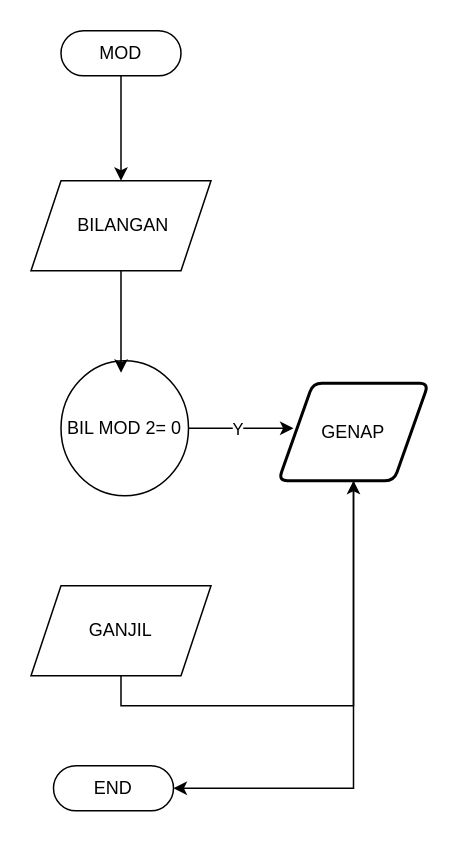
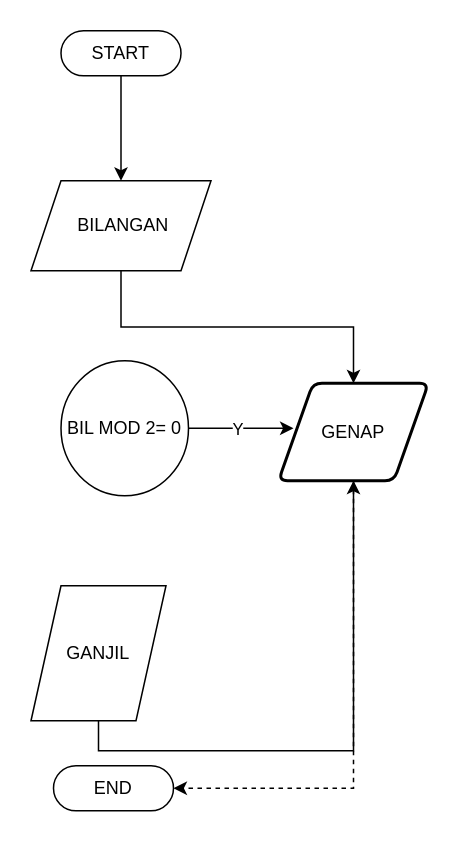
  <mxCell id="0" />
  <mxCell id="1" parent="0" />
  <mxCell id="2" style="edgeStyle=orthogonalEdgeStyle;rounded=0;orthogonalLoop=1;jettySize=auto;html=1;exitX=0.5;exitY=1;exitDx=0;exitDy=0;" edge="1" parent="1"><mxGeometry relative="1" as="geometry"><mxPoint x="80" y="120" as="targetPoint" /><mxPoint x="80" y="40" as="sourcePoint" /></mxGeometry></mxCell>
  <mxCell id="3" style="edgeStyle=orthogonalEdgeStyle;rounded=0;orthogonalLoop=1;jettySize=auto;html=1;" edge="1" parent="1" source="5"><mxGeometry relative="1" as="geometry"><mxPoint x="195" y="285" as="targetPoint" /></mxGeometry></mxCell>
  <mxCell id="4" value="Y" style="edgeLabel;html=1;align=center;verticalAlign=middle;resizable=0;points=[];" vertex="1" connectable="0" parent="3"><mxGeometry x="-0.092" relative="1" as="geometry"><mxPoint as="offset" /></mxGeometry></mxCell>
  <mxCell id="5" value="BIL MOD 2= 0" style="ellipse;whiteSpace=wrap;html=1;" vertex="1" parent="1"><mxGeometry x="40" y="240" width="85" height="90" as="geometry" /></mxCell>
  <mxCell id="6" value="&amp;nbsp;BILANGAN" style="shape=parallelogram;perimeter=parallelogramPerimeter;whiteSpace=wrap;html=1;fixedSize=1;" vertex="1" parent="1"><mxGeometry x="20" y="120" width="120" height="60" as="geometry" /></mxCell>
- <mxCell id="7" style="edgeStyle=orthogonalEdgeStyle;rounded=0;orthogonalLoop=1;jettySize=auto;html=1;exitX=0.5;exitY=1;exitDx=0;exitDy=0;entryX=0.471;entryY=0.089;entryDx=0;entryDy=0;entryPerimeter=0;" edge="1" parent="1" source="6" target="5"><mxGeometry relative="1" as="geometry" /></mxCell>
- <mxCell id="8" value="GANJIL" style="shape=parallelogram;perimeter=parallelogramPerimeter;whiteSpace=wrap;html=1;fixedSize=1;" vertex="1" parent="1"><mxGeometry x="20" y="390" width="120" height="60" as="geometry" /></mxCell>
+ <mxCell id="7" style="edgeStyle=orthogonalEdgeStyle;rounded=0;orthogonalLoop=1;jettySize=auto;html=1;exitX=0.5;exitY=1;exitDx=0;exitDy=0;" edge="1" parent="1" source="6" target="11"><mxGeometry relative="1" as="geometry" /></mxCell>
+ <mxCell id="8" value="GANJIL" style="shape=parallelogram;perimeter=parallelogramPerimeter;whiteSpace=wrap;html=1;fixedSize=1;" vertex="1" parent="1"><mxGeometry x="20" y="390" width="90" height="90" as="geometry" /></mxCell>
  <mxCell id="9" value="END" style="html=1;dashed=0;whiteSpace=wrap;shape=mxgraph.dfd.start" vertex="1" parent="1"><mxGeometry x="35" y="510" width="80" height="30" as="geometry" /></mxCell>
  <mxCell id="10" style="edgeStyle=orthogonalEdgeStyle;rounded=0;orthogonalLoop=1;jettySize=auto;html=1;exitX=0.5;exitY=1;exitDx=0;exitDy=0;" edge="1" parent="1" source="8" target="11"><mxGeometry relative="1" as="geometry" /></mxCell>
  <mxCell id="11" value="GENAP" style="shape=parallelogram;html=1;strokeWidth=2;perimeter=parallelogramPerimeter;whiteSpace=wrap;rounded=1;arcSize=12;size=0.23;" vertex="1" parent="1"><mxGeometry x="185" y="255" width="100" height="65" as="geometry" /></mxCell>
- <mxCell id="12" style="edgeStyle=orthogonalEdgeStyle;rounded=0;orthogonalLoop=1;jettySize=auto;html=1;exitX=0.5;exitY=1;exitDx=0;exitDy=0;entryX=1;entryY=0.5;entryDx=0;entryDy=0;entryPerimeter=0;" edge="1" parent="1" source="11" target="9"><mxGeometry relative="1" as="geometry" /></mxCell>
- <mxCell id="13" value="MOD" style="html=1;dashed=0;whiteSpace=wrap;shape=mxgraph.dfd.start" vertex="1" parent="1"><mxGeometry x="40" y="20" width="80" height="30" as="geometry" /></mxCell>
+ <mxCell id="12" style="edgeStyle=orthogonalEdgeStyle;rounded=0;orthogonalLoop=1;jettySize=auto;html=1;exitX=0.5;exitY=1;exitDx=0;exitDy=0;entryX=1;entryY=0.5;entryDx=0;entryDy=0;entryPerimeter=0;dashed=1;" edge="1" parent="1" source="11" target="9"><mxGeometry relative="1" as="geometry" /></mxCell>
+ <mxCell id="13" value="START" style="html=1;dashed=0;whiteSpace=wrap;shape=mxgraph.dfd.start" vertex="1" parent="1"><mxGeometry x="40" y="20" width="80" height="30" as="geometry" /></mxCell>
